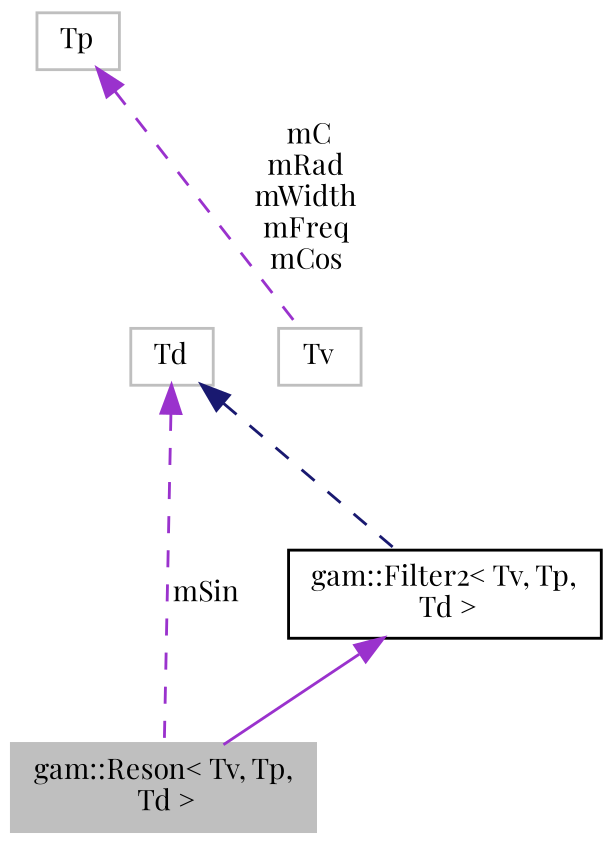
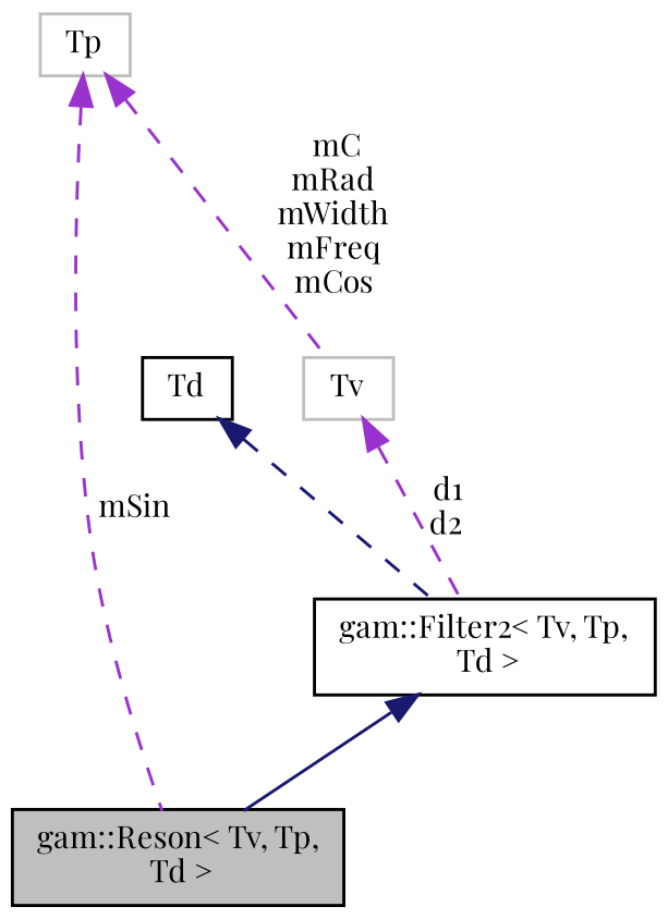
  digraph {
    fontname="Playfair Display"
    node [color=grey75 fontname="Playfair Display" fontsize=10 shape=record]
    edge [color=darkorchid3 dir=back fontname="Playfair Display" fontsize=10 labelfontname="FreeSans.ttf" labelfontsize=10 style=dashed]
-   n1 [fillcolor=grey75 fontcolor=black height=0.2 label="gam::Reson\< Tv, Tp,\l Td \>" style=filled width=0.4]
+   n1 [color=black fillcolor=grey75 fontcolor=black height=0.2 label="gam::Reson\< Tv, Tp,\l Td \>" style=filled width=0.4]
    n2 [color=black height=0.2 label="gam::Filter2\< Tv, Tp,\l Td \>" width=0.4]
-   n3 [height=0.2 label=Td width=0.4]
+   n3 [color=black height=0.2 label=Td width=0.4]
    n4 [height=0.2 label=Tv width=0.4]
    n5 [height=0.2 label=Tp width=0.4]
-   n2 -> n1 [style=solid]
+   n2 -> n1 [color=midnightblue style=solid]
    n3 -> n2 [color=midnightblue]
-   n3 -> n1 [label=" mSin"]
+   n4 -> n2 [label=" d1\nd2"]
+   n5 -> n1 [label=" mSin"]
    n5 -> n4 [label=" mC\nmRad\nmWidth\nmFreq\nmCos"]
  }
